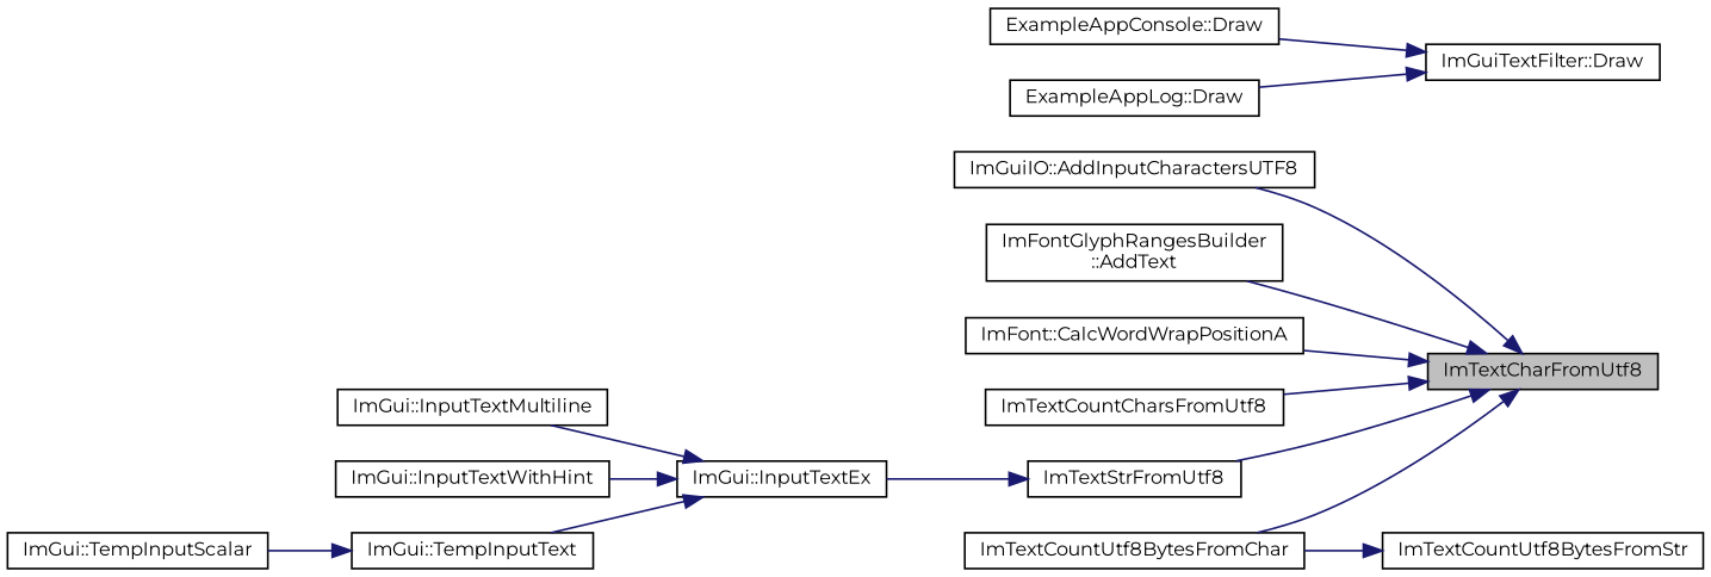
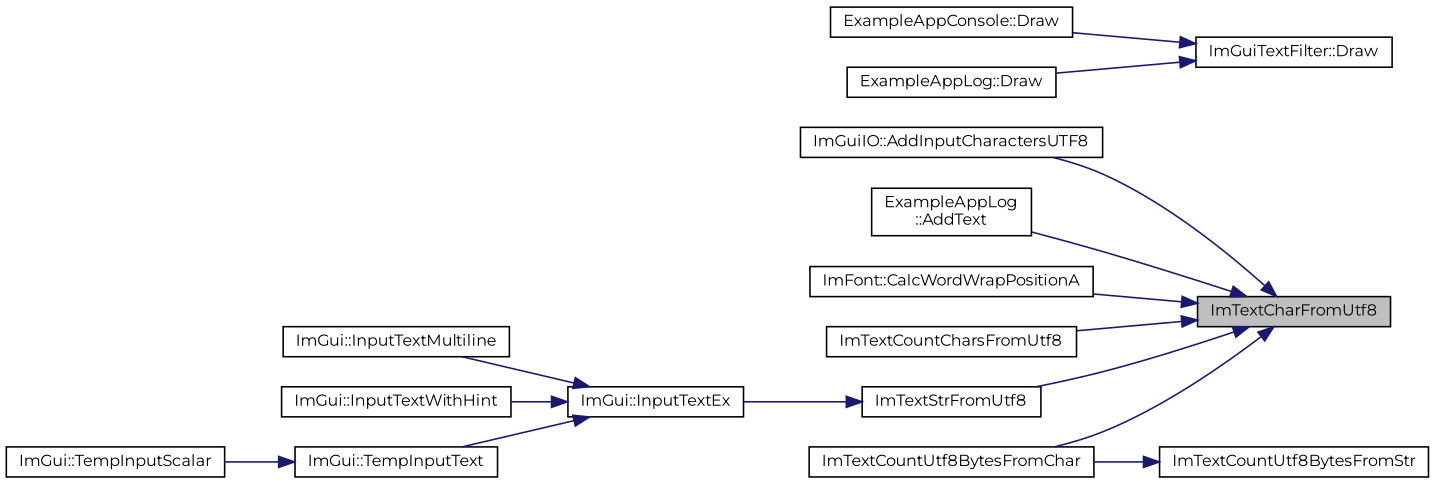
  digraph {
    fontname=Montserrat
    rankdir=RL
    node [color=black fillcolor=white fontname=Montserrat fontsize=10 shape=record style=filled]
    edge [color=midnightblue dir=back fontname=Montserrat fontsize=10 labelfontname=Helvetica labelfontsize=10 style=solid]
    n1 [fillcolor=grey75 fontcolor=black height=0.2 label=ImTextCharFromUtf8 width=0.4]
    n2 [height=0.2 label="ImGuiIO::AddInputCharactersUTF8" width=0.4]
-   n3 [height=0.2 label="ImFontGlyphRangesBuilder\l::AddText" width=0.4]
+   n3 [height=0.2 label="ExampleAppLog\l::AddText" width=0.4]
    n4 [height=0.2 label="ImFont::CalcWordWrapPositionA" width=0.4]
    n5 [height=0.2 label=ImTextCountCharsFromUtf8 width=0.4]
    n6 [height=0.2 label=ImTextCountUtf8BytesFromChar width=0.4]
    n7 [height=0.2 label=ImTextStrFromUtf8 width=0.4]
    n8 [height=0.2 label="ImGui::InputTextEx" width=0.4]
    n9 [height=0.2 label=ImTextCountUtf8BytesFromStr width=0.4]
    n10 [height=0.2 label="ImGui::InputTextMultiline" width=0.4]
    n11 [height=0.2 label="ImGui::InputTextWithHint" width=0.4]
    n12 [height=0.2 label="ImGui::TempInputText" width=0.4]
    n13 [height=0.2 label="ImGui::TempInputScalar" width=0.4]
    n14 [height=0.2 label="ImGuiTextFilter::Draw" width=0.4]
    n15 [height=0.2 label="ExampleAppConsole::Draw" width=0.4]
    n16 [height=0.2 label="ExampleAppLog::Draw" width=0.4]
    n1 -> n2
    n1 -> n3
    n1 -> n4
    n1 -> n5
    n1 -> n6
    n1 -> n7
    n7 -> n8
    n8 -> n10
    n8 -> n11
    n8 -> n12
    n9 -> n6
    n12 -> n13
    n14 -> n15
    n14 -> n16
  }
